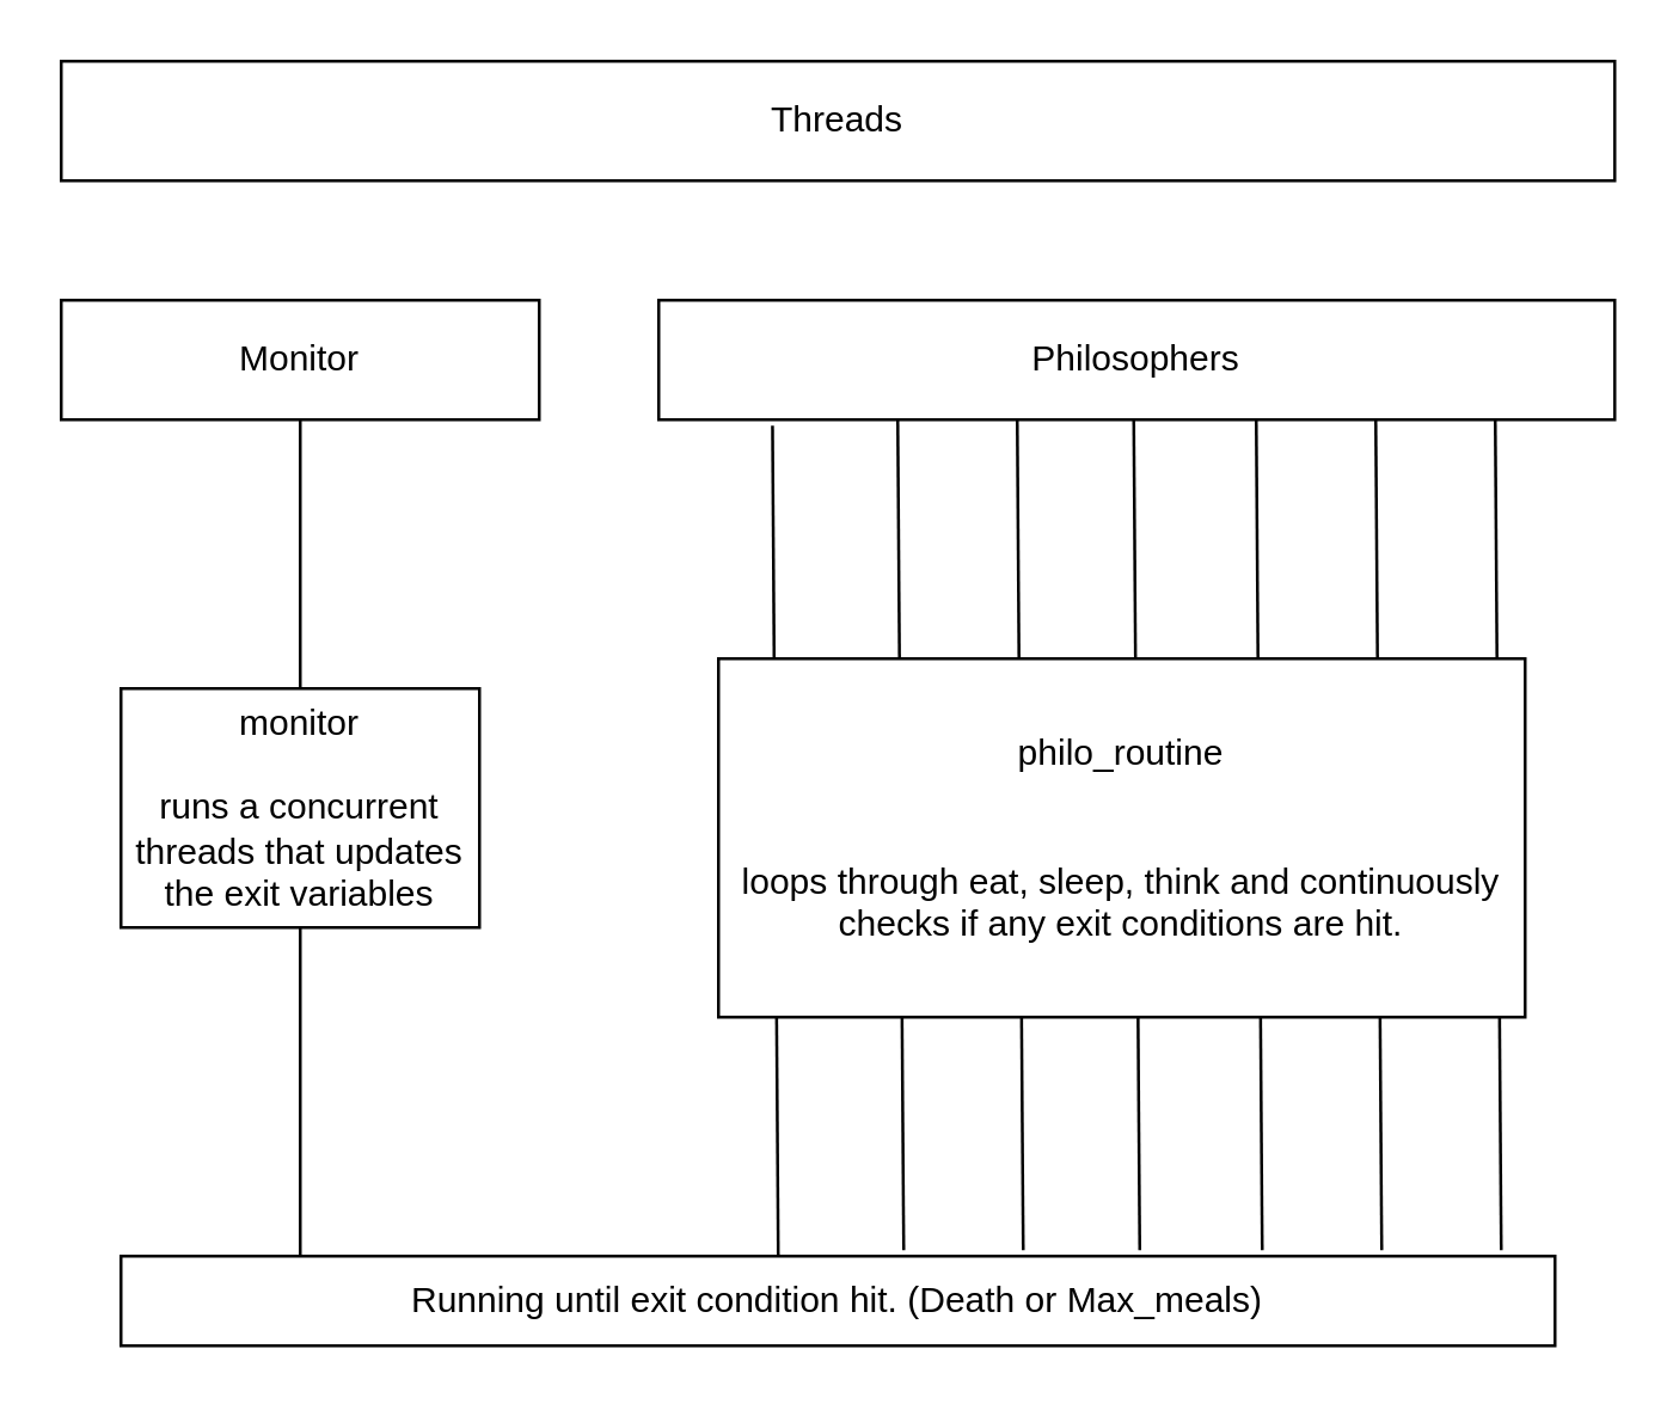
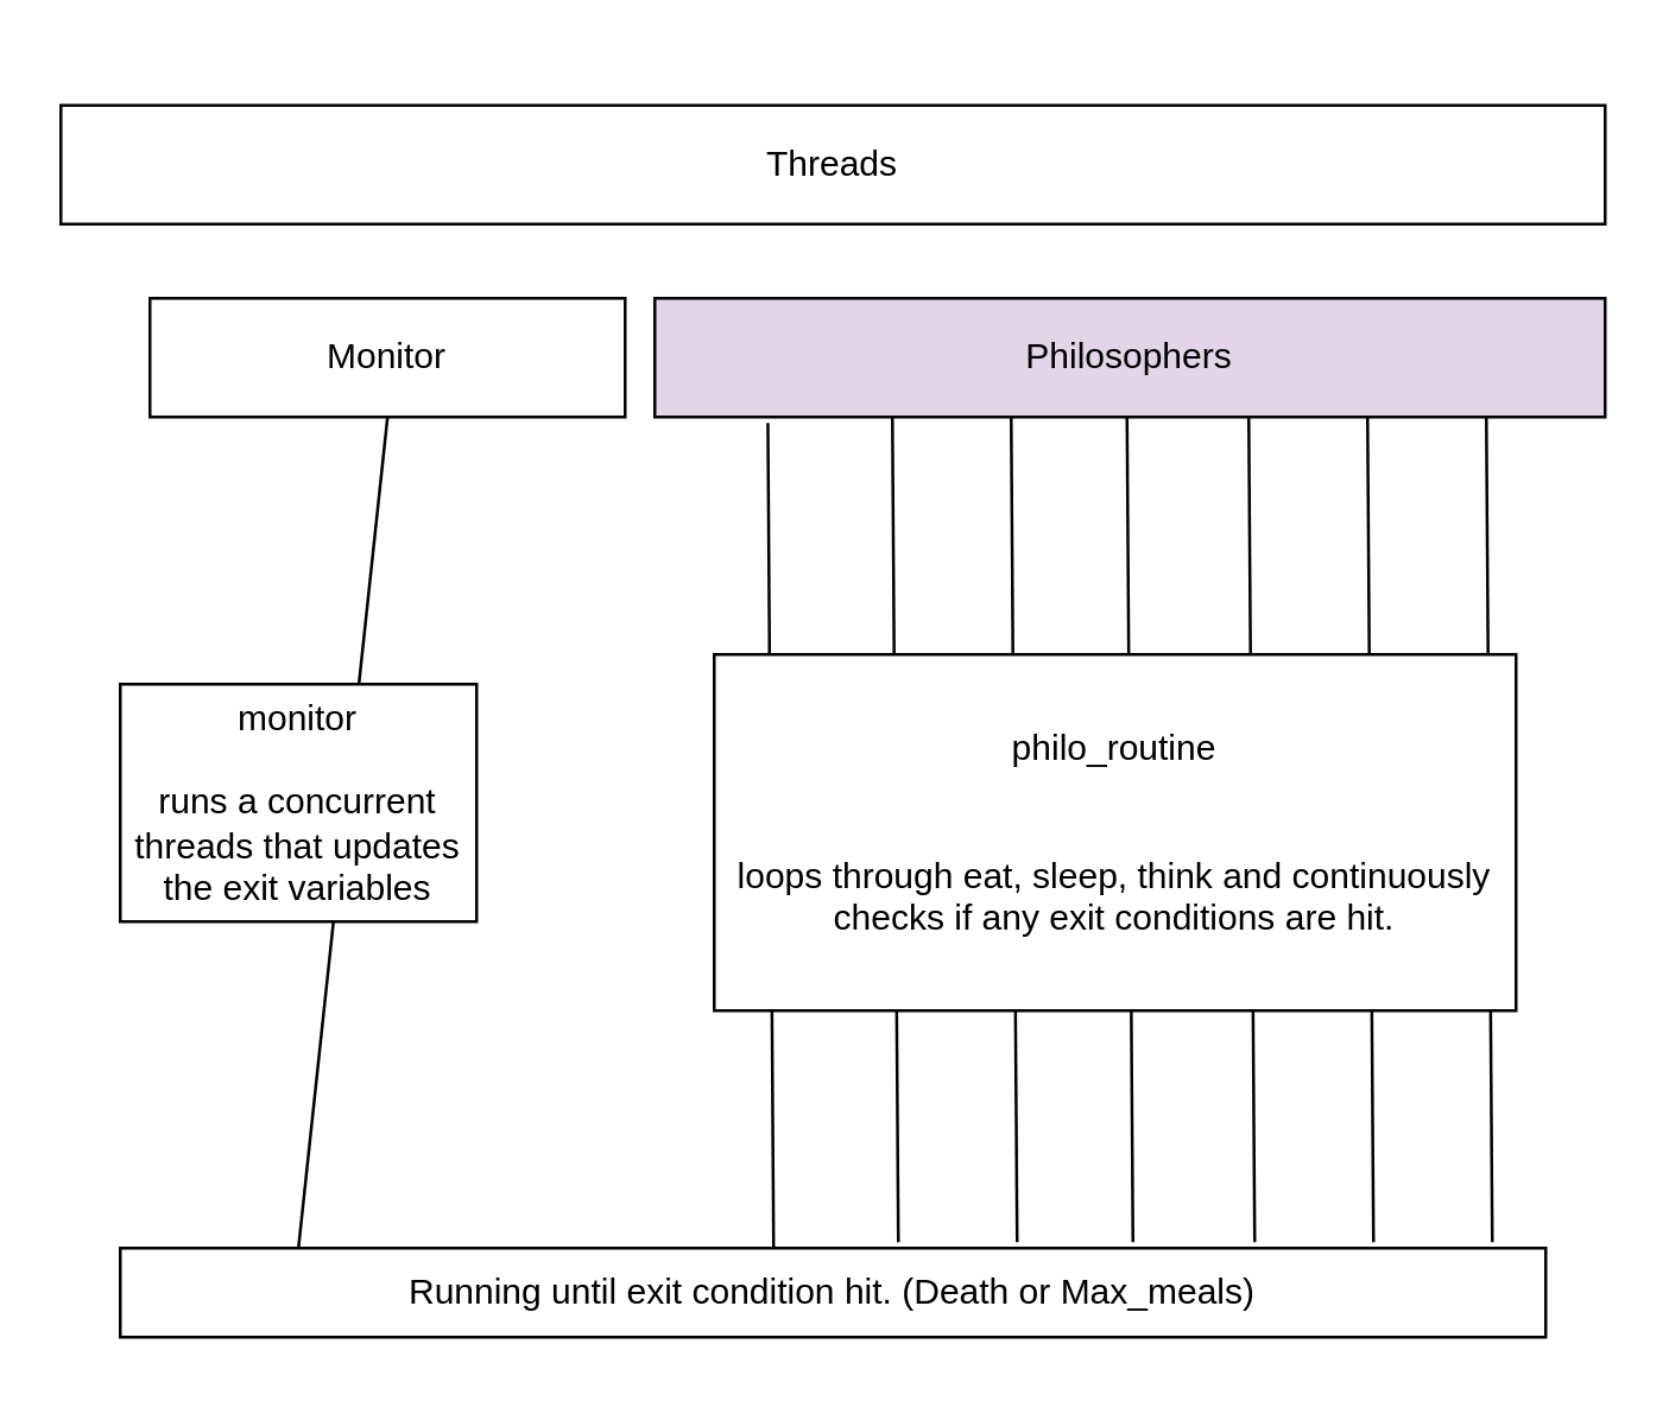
  <mxCell id="0" />
  <mxCell id="1" parent="0" />
- <mxCell id="2" value="Threads" style="rounded=0;whiteSpace=wrap;html=1;" vertex="1" parent="1"><mxGeometry x="20" y="20" width="520" height="40" as="geometry" /></mxCell>
- <mxCell id="3" value="Philosophers" style="rounded=0;whiteSpace=wrap;html=1;" vertex="1" parent="1"><mxGeometry x="220" y="100" width="320" height="40" as="geometry" /></mxCell>
- <mxCell id="4" value="Monitor" style="rounded=0;whiteSpace=wrap;html=1;" vertex="1" parent="1"><mxGeometry x="20" y="100" width="160" height="40" as="geometry" /></mxCell>
+ <mxCell id="2" value="Threads" style="rounded=0;whiteSpace=wrap;html=1;" vertex="1" parent="1"><mxGeometry x="20" y="35" width="520" height="40" as="geometry" /></mxCell>
+ <mxCell id="3" value="Philosophers" style="rounded=0;whiteSpace=wrap;html=1;fillColor=#e1d5e7;" vertex="1" parent="1"><mxGeometry x="220" y="100" width="320" height="40" as="geometry" /></mxCell>
+ <mxCell id="4" value="Monitor" style="rounded=0;whiteSpace=wrap;html=1;" vertex="1" parent="1"><mxGeometry x="50" y="100" width="160" height="40" as="geometry" /></mxCell>
  <mxCell id="5" value="" style="endArrow=none;html=1;rounded=0;entryX=0.119;entryY=1.05;entryDx=0;entryDy=0;entryPerimeter=0;" edge="1" parent="1" target="3"><mxGeometry width="50" height="50" relative="1" as="geometry"><mxPoint x="260" y="420" as="sourcePoint" /><mxPoint x="350" y="200" as="targetPoint" /></mxGeometry></mxCell>
  <mxCell id="6" value="" style="endArrow=none;html=1;rounded=0;entryX=0.119;entryY=1.05;entryDx=0;entryDy=0;entryPerimeter=0;" edge="1" parent="1"><mxGeometry width="50" height="50" relative="1" as="geometry"><mxPoint x="302" y="418" as="sourcePoint" /><mxPoint x="300" y="140" as="targetPoint" /></mxGeometry></mxCell>
  <mxCell id="7" value="" style="endArrow=none;html=1;rounded=0;entryX=0.119;entryY=1.05;entryDx=0;entryDy=0;entryPerimeter=0;" edge="1" parent="1"><mxGeometry width="50" height="50" relative="1" as="geometry"><mxPoint x="342" y="418" as="sourcePoint" /><mxPoint x="340" y="140" as="targetPoint" /></mxGeometry></mxCell>
  <mxCell id="8" value="" style="endArrow=none;html=1;rounded=0;entryX=0.119;entryY=1.05;entryDx=0;entryDy=0;entryPerimeter=0;" edge="1" parent="1"><mxGeometry width="50" height="50" relative="1" as="geometry"><mxPoint x="381" y="418" as="sourcePoint" /><mxPoint x="379" y="140" as="targetPoint" /></mxGeometry></mxCell>
  <mxCell id="9" value="" style="endArrow=none;html=1;rounded=0;entryX=0.119;entryY=1.05;entryDx=0;entryDy=0;entryPerimeter=0;" edge="1" parent="1"><mxGeometry width="50" height="50" relative="1" as="geometry"><mxPoint x="422" y="418" as="sourcePoint" /><mxPoint x="420" y="140" as="targetPoint" /></mxGeometry></mxCell>
  <mxCell id="10" value="" style="endArrow=none;html=1;rounded=0;entryX=0.119;entryY=1.05;entryDx=0;entryDy=0;entryPerimeter=0;" edge="1" parent="1"><mxGeometry width="50" height="50" relative="1" as="geometry"><mxPoint x="462" y="418" as="sourcePoint" /><mxPoint x="460" y="140" as="targetPoint" /></mxGeometry></mxCell>
  <mxCell id="11" value="" style="endArrow=none;html=1;rounded=0;entryX=0.119;entryY=1.05;entryDx=0;entryDy=0;entryPerimeter=0;" edge="1" parent="1"><mxGeometry width="50" height="50" relative="1" as="geometry"><mxPoint x="502" y="418" as="sourcePoint" /><mxPoint x="500" y="140" as="targetPoint" /></mxGeometry></mxCell>
  <mxCell id="12" value="philo_routine&lt;div&gt;&lt;br&gt;&lt;/div&gt;&lt;div&gt;&lt;br&gt;&lt;/div&gt;&lt;div&gt;loops through eat, sleep, think and continuously checks if any exit conditions are hit.&lt;/div&gt;" style="rounded=0;whiteSpace=wrap;html=1;" vertex="1" parent="1"><mxGeometry x="240" y="220" width="270" height="120" as="geometry" /></mxCell>
  <mxCell id="13" value="" style="endArrow=none;html=1;rounded=0;entryX=0.5;entryY=1;entryDx=0;entryDy=0;" edge="1" parent="1" target="4"><mxGeometry width="50" height="50" relative="1" as="geometry"><mxPoint x="100" y="420" as="sourcePoint" /><mxPoint x="350" y="200" as="targetPoint" /></mxGeometry></mxCell>
  <mxCell id="14" value="monitor&lt;div&gt;&lt;br&gt;&lt;/div&gt;&lt;div&gt;runs a concurrent threads that updates the exit variables&lt;/div&gt;" style="rounded=0;whiteSpace=wrap;html=1;" vertex="1" parent="1"><mxGeometry x="40" y="230" width="120" height="80" as="geometry" /></mxCell>
  <mxCell id="15" value="Running until exit condition hit. (Death or Max_meals)" style="rounded=0;whiteSpace=wrap;html=1;" vertex="1" parent="1"><mxGeometry x="40" y="420" width="480" height="30" as="geometry" /></mxCell>
